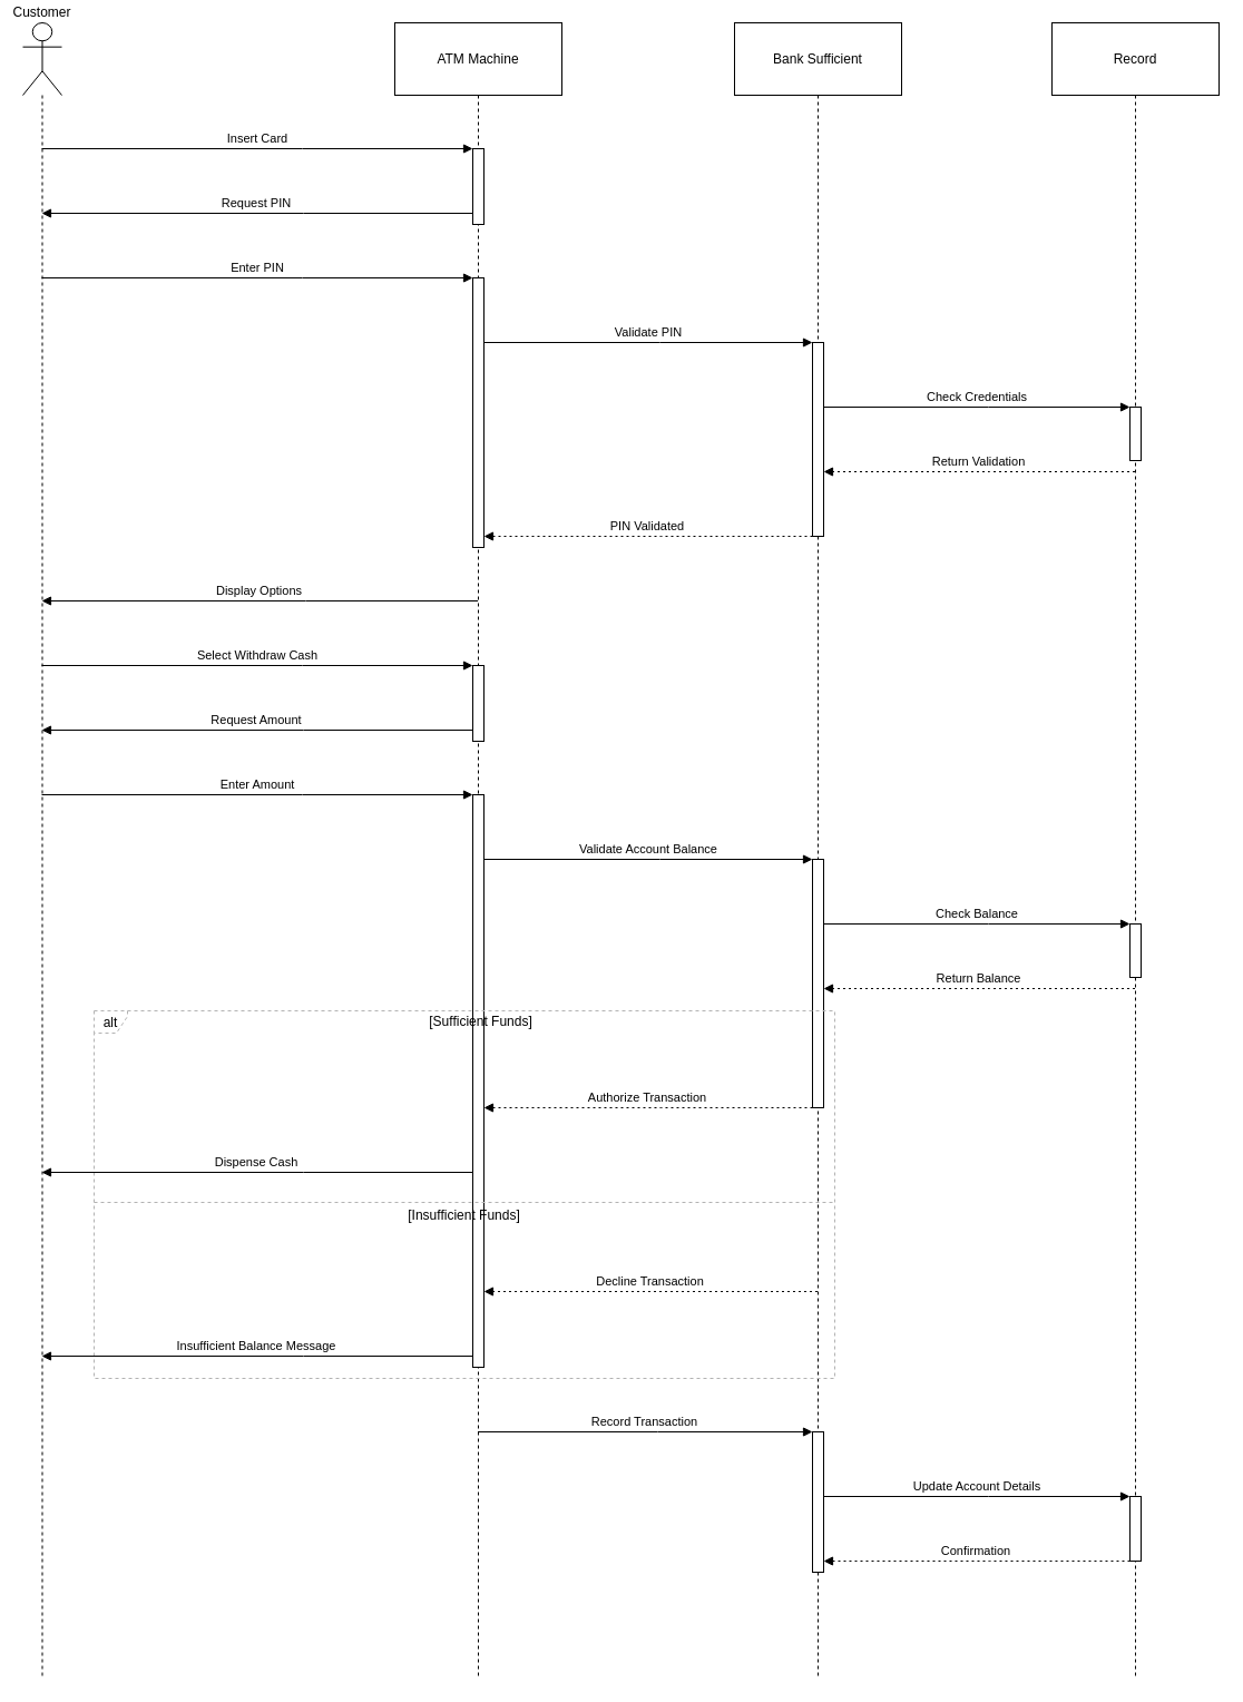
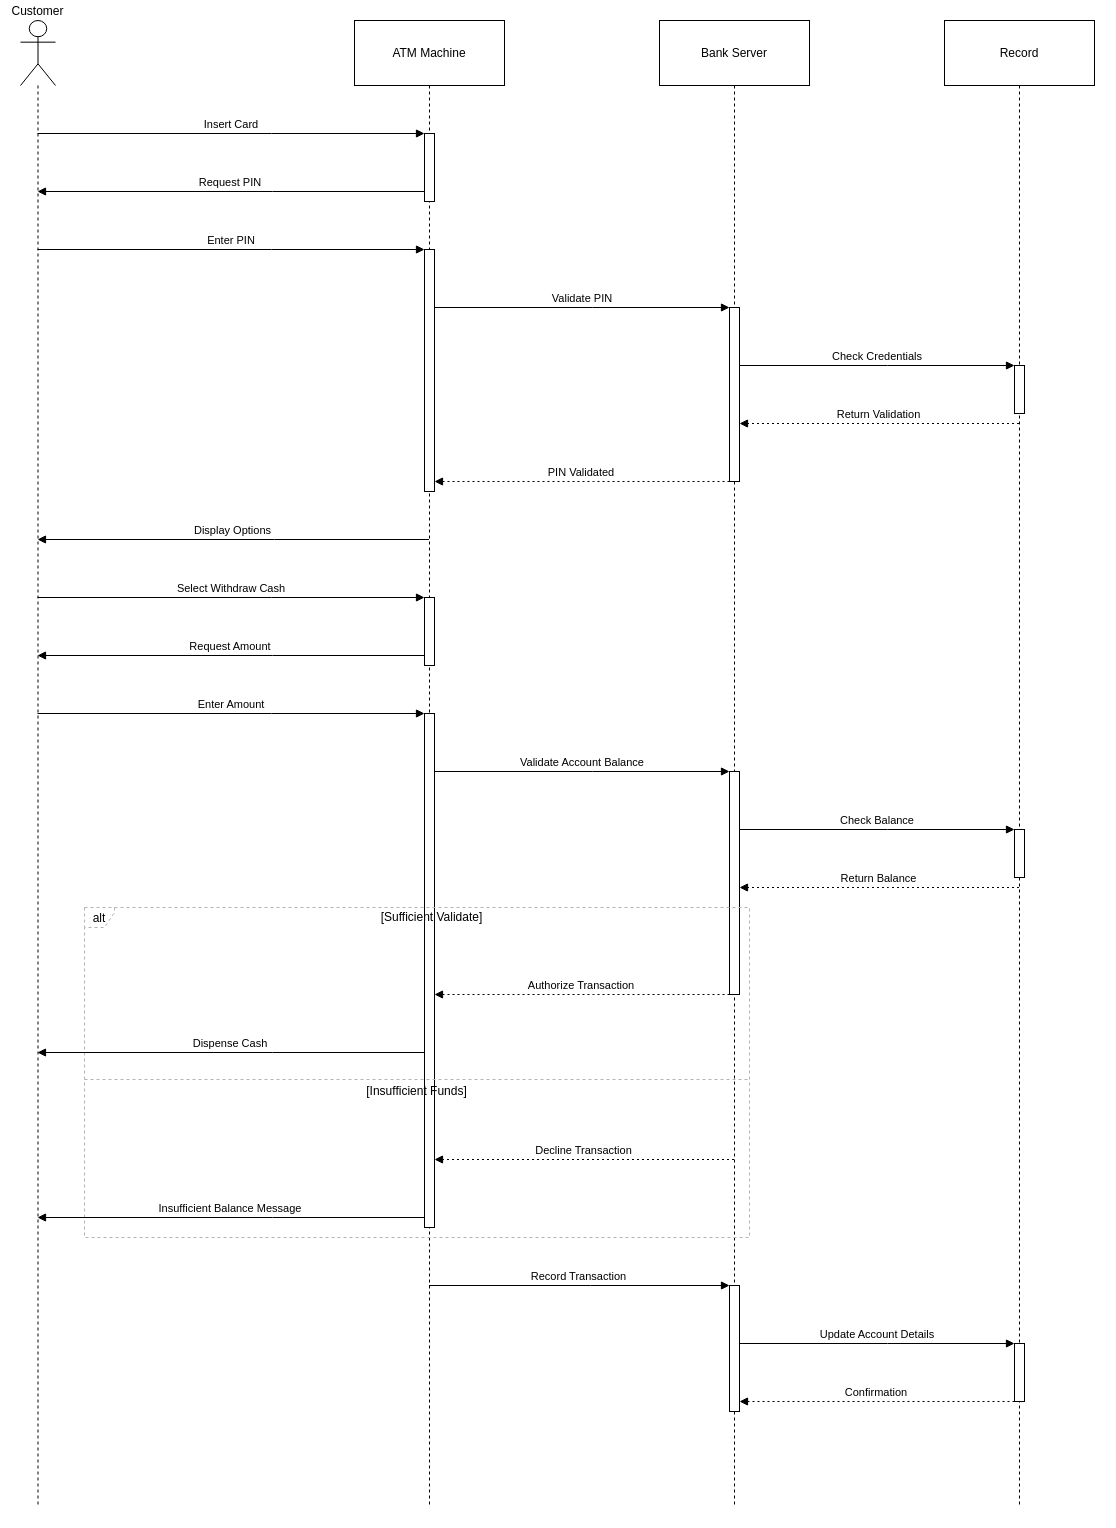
  <mxCell id="0" />
  <mxCell id="1" parent="0" />
  <mxCell id="2" value="Customer" style="shape=umlLifeline;perimeter=lifelinePerimeter;whiteSpace=wrap;container=1;dropTarget=0;collapsible=0;recursiveResize=0;outlineConnect=0;portConstraint=eastwest;newEdgeStyle={&quot;edgeStyle&quot;:&quot;elbowEdgeStyle&quot;,&quot;elbow&quot;:&quot;vertical&quot;,&quot;curved&quot;:0,&quot;rounded&quot;:0};participant=umlActor;verticalAlign=bottom;labelPosition=center;verticalLabelPosition=top;align=center;size=65;" vertex="1" parent="1"><mxGeometry x="20" y="20" width="35" height="1486" as="geometry" /></mxCell>
  <mxCell id="3" value="ATM Machine" style="shape=umlLifeline;perimeter=lifelinePerimeter;whiteSpace=wrap;container=1;dropTarget=0;collapsible=0;recursiveResize=0;outlineConnect=0;portConstraint=eastwest;newEdgeStyle={&quot;edgeStyle&quot;:&quot;elbowEdgeStyle&quot;,&quot;elbow&quot;:&quot;vertical&quot;,&quot;curved&quot;:0,&quot;rounded&quot;:0};size=65;" vertex="1" parent="1"><mxGeometry x="354" y="20" width="150" height="1486" as="geometry" /></mxCell>
  <mxCell id="4" value="" style="points=[];perimeter=orthogonalPerimeter;outlineConnect=0;targetShapes=umlLifeline;portConstraint=eastwest;newEdgeStyle={&quot;edgeStyle&quot;:&quot;elbowEdgeStyle&quot;,&quot;elbow&quot;:&quot;vertical&quot;,&quot;curved&quot;:0,&quot;rounded&quot;:0}" vertex="1" parent="3"><mxGeometry x="70" y="113" width="10" height="68" as="geometry" /></mxCell>
  <mxCell id="5" value="" style="points=[];perimeter=orthogonalPerimeter;outlineConnect=0;targetShapes=umlLifeline;portConstraint=eastwest;newEdgeStyle={&quot;edgeStyle&quot;:&quot;elbowEdgeStyle&quot;,&quot;elbow&quot;:&quot;vertical&quot;,&quot;curved&quot;:0,&quot;rounded&quot;:0}" vertex="1" parent="3"><mxGeometry x="70" y="229" width="10" height="242" as="geometry" /></mxCell>
  <mxCell id="6" value="" style="points=[];perimeter=orthogonalPerimeter;outlineConnect=0;targetShapes=umlLifeline;portConstraint=eastwest;newEdgeStyle={&quot;edgeStyle&quot;:&quot;elbowEdgeStyle&quot;,&quot;elbow&quot;:&quot;vertical&quot;,&quot;curved&quot;:0,&quot;rounded&quot;:0}" vertex="1" parent="3"><mxGeometry x="70" y="519" width="10" as="geometry" /></mxCell>
  <mxCell id="7" value="" style="points=[];perimeter=orthogonalPerimeter;outlineConnect=0;targetShapes=umlLifeline;portConstraint=eastwest;newEdgeStyle={&quot;edgeStyle&quot;:&quot;elbowEdgeStyle&quot;,&quot;elbow&quot;:&quot;vertical&quot;,&quot;curved&quot;:0,&quot;rounded&quot;:0}" vertex="1" parent="3"><mxGeometry x="70" y="577" width="10" height="68" as="geometry" /></mxCell>
  <mxCell id="8" value="" style="points=[];perimeter=orthogonalPerimeter;outlineConnect=0;targetShapes=umlLifeline;portConstraint=eastwest;newEdgeStyle={&quot;edgeStyle&quot;:&quot;elbowEdgeStyle&quot;,&quot;elbow&quot;:&quot;vertical&quot;,&quot;curved&quot;:0,&quot;rounded&quot;:0}" vertex="1" parent="3"><mxGeometry x="70" y="693" width="10" height="514" as="geometry" /></mxCell>
  <mxCell id="9" value="" style="points=[];perimeter=orthogonalPerimeter;outlineConnect=0;targetShapes=umlLifeline;portConstraint=eastwest;newEdgeStyle={&quot;edgeStyle&quot;:&quot;elbowEdgeStyle&quot;,&quot;elbow&quot;:&quot;vertical&quot;,&quot;curved&quot;:0,&quot;rounded&quot;:0}" vertex="1" parent="3"><mxGeometry x="75" y="1032" width="10" as="geometry" /></mxCell>
- <mxCell id="10" value="Bank Sufficient" style="shape=umlLifeline;perimeter=lifelinePerimeter;whiteSpace=wrap;container=1;dropTarget=0;collapsible=0;recursiveResize=0;outlineConnect=0;portConstraint=eastwest;newEdgeStyle={&quot;edgeStyle&quot;:&quot;elbowEdgeStyle&quot;,&quot;elbow&quot;:&quot;vertical&quot;,&quot;curved&quot;:0,&quot;rounded&quot;:0};size=65;" vertex="1" parent="1"><mxGeometry x="659" y="20" width="150" height="1486" as="geometry" /></mxCell>
+ <mxCell id="10" value="Bank Server" style="shape=umlLifeline;perimeter=lifelinePerimeter;whiteSpace=wrap;container=1;dropTarget=0;collapsible=0;recursiveResize=0;outlineConnect=0;portConstraint=eastwest;newEdgeStyle={&quot;edgeStyle&quot;:&quot;elbowEdgeStyle&quot;,&quot;elbow&quot;:&quot;vertical&quot;,&quot;curved&quot;:0,&quot;rounded&quot;:0};size=65;" vertex="1" parent="1"><mxGeometry x="659" y="20" width="150" height="1486" as="geometry" /></mxCell>
  <mxCell id="11" value="" style="points=[];perimeter=orthogonalPerimeter;outlineConnect=0;targetShapes=umlLifeline;portConstraint=eastwest;newEdgeStyle={&quot;edgeStyle&quot;:&quot;elbowEdgeStyle&quot;,&quot;elbow&quot;:&quot;vertical&quot;,&quot;curved&quot;:0,&quot;rounded&quot;:0}" vertex="1" parent="10"><mxGeometry x="70" y="287" width="10" height="174" as="geometry" /></mxCell>
  <mxCell id="12" value="" style="points=[];perimeter=orthogonalPerimeter;outlineConnect=0;targetShapes=umlLifeline;portConstraint=eastwest;newEdgeStyle={&quot;edgeStyle&quot;:&quot;elbowEdgeStyle&quot;,&quot;elbow&quot;:&quot;vertical&quot;,&quot;curved&quot;:0,&quot;rounded&quot;:0}" vertex="1" parent="10"><mxGeometry x="70" y="751" width="10" height="223" as="geometry" /></mxCell>
  <mxCell id="13" value="" style="points=[];perimeter=orthogonalPerimeter;outlineConnect=0;targetShapes=umlLifeline;portConstraint=eastwest;newEdgeStyle={&quot;edgeStyle&quot;:&quot;elbowEdgeStyle&quot;,&quot;elbow&quot;:&quot;vertical&quot;,&quot;curved&quot;:0,&quot;rounded&quot;:0}" vertex="1" parent="10"><mxGeometry x="70" y="1265" width="10" height="126" as="geometry" /></mxCell>
  <mxCell id="14" value="Record" style="shape=umlLifeline;perimeter=lifelinePerimeter;whiteSpace=wrap;container=1;dropTarget=0;collapsible=0;recursiveResize=0;outlineConnect=0;portConstraint=eastwest;newEdgeStyle={&quot;edgeStyle&quot;:&quot;elbowEdgeStyle&quot;,&quot;elbow&quot;:&quot;vertical&quot;,&quot;curved&quot;:0,&quot;rounded&quot;:0};size=65;" vertex="1" parent="1"><mxGeometry x="944" y="20" width="150" height="1486" as="geometry" /></mxCell>
  <mxCell id="15" value="" style="points=[];perimeter=orthogonalPerimeter;outlineConnect=0;targetShapes=umlLifeline;portConstraint=eastwest;newEdgeStyle={&quot;edgeStyle&quot;:&quot;elbowEdgeStyle&quot;,&quot;elbow&quot;:&quot;vertical&quot;,&quot;curved&quot;:0,&quot;rounded&quot;:0}" vertex="1" parent="14"><mxGeometry x="70" y="345" width="10" height="48" as="geometry" /></mxCell>
  <mxCell id="16" value="" style="points=[];perimeter=orthogonalPerimeter;outlineConnect=0;targetShapes=umlLifeline;portConstraint=eastwest;newEdgeStyle={&quot;edgeStyle&quot;:&quot;elbowEdgeStyle&quot;,&quot;elbow&quot;:&quot;vertical&quot;,&quot;curved&quot;:0,&quot;rounded&quot;:0}" vertex="1" parent="14"><mxGeometry x="70" y="809" width="10" height="48" as="geometry" /></mxCell>
  <mxCell id="17" value="" style="points=[];perimeter=orthogonalPerimeter;outlineConnect=0;targetShapes=umlLifeline;portConstraint=eastwest;newEdgeStyle={&quot;edgeStyle&quot;:&quot;elbowEdgeStyle&quot;,&quot;elbow&quot;:&quot;vertical&quot;,&quot;curved&quot;:0,&quot;rounded&quot;:0}" vertex="1" parent="14"><mxGeometry x="70" y="1323" width="10" height="58" as="geometry" /></mxCell>
  <mxCell id="18" value="alt" style="shape=umlFrame;dashed=1;pointerEvents=0;dropTarget=0;strokeColor=#B3B3B3;height=20;width=30" vertex="1" parent="1"><mxGeometry x="84" y="907" width="665" height="330" as="geometry" /></mxCell>
- <mxCell id="19" value="[Sufficient Funds]" style="text;strokeColor=none;fillColor=none;align=center;verticalAlign=middle;whiteSpace=wrap;" vertex="1" parent="18"><mxGeometry x="30" width="635" height="20" as="geometry" /></mxCell>
+ <mxCell id="19" value="[Sufficient Validate]" style="text;strokeColor=none;fillColor=none;align=center;verticalAlign=middle;whiteSpace=wrap;" vertex="1" parent="18"><mxGeometry x="30" width="635" height="20" as="geometry" /></mxCell>
  <mxCell id="20" value="[Insufficient Funds]" style="shape=line;dashed=1;whiteSpace=wrap;verticalAlign=top;labelPosition=center;verticalLabelPosition=middle;align=center;strokeColor=#B3B3B3;" vertex="1" parent="18"><mxGeometry y="170" width="665" height="4" as="geometry" /></mxCell>
  <mxCell id="21" value="Insert Card" style="verticalAlign=bottom;edgeStyle=elbowEdgeStyle;elbow=vertical;curved=0;rounded=0;endArrow=block;" edge="1" parent="1" source="2" target="4"><mxGeometry relative="1" as="geometry"><Array as="points"><mxPoint x="271" y="133" /></Array></mxGeometry></mxCell>
  <mxCell id="22" value="Request PIN" style="verticalAlign=bottom;edgeStyle=elbowEdgeStyle;elbow=vertical;curved=0;rounded=0;endArrow=block;" edge="1" parent="1" source="4" target="2"><mxGeometry relative="1" as="geometry"><Array as="points"><mxPoint x="272" y="191" /></Array></mxGeometry></mxCell>
  <mxCell id="23" value="Enter PIN" style="verticalAlign=bottom;edgeStyle=elbowEdgeStyle;elbow=vertical;curved=0;rounded=0;endArrow=block;" edge="1" parent="1" source="2" target="5"><mxGeometry relative="1" as="geometry"><Array as="points"><mxPoint x="271" y="249" /></Array></mxGeometry></mxCell>
  <mxCell id="24" value="Validate PIN" style="verticalAlign=bottom;edgeStyle=elbowEdgeStyle;elbow=vertical;curved=0;rounded=0;endArrow=block;" edge="1" parent="1" source="5" target="11"><mxGeometry relative="1" as="geometry"><Array as="points"><mxPoint x="592" y="307" /></Array></mxGeometry></mxCell>
  <mxCell id="25" value="Check Credentials" style="verticalAlign=bottom;edgeStyle=elbowEdgeStyle;elbow=vertical;curved=0;rounded=0;endArrow=block;" edge="1" parent="1" source="11" target="15"><mxGeometry relative="1" as="geometry"><Array as="points"><mxPoint x="887" y="365" /></Array></mxGeometry></mxCell>
  <mxCell id="26" value="Return Validation" style="verticalAlign=bottom;edgeStyle=elbowEdgeStyle;elbow=vertical;curved=0;rounded=0;dashed=1;dashPattern=2 3;endArrow=block;" edge="1" parent="1" source="14" target="11"><mxGeometry relative="1" as="geometry"><Array as="points"><mxPoint x="888" y="423" /></Array></mxGeometry></mxCell>
  <mxCell id="27" value="PIN Validated" style="verticalAlign=bottom;edgeStyle=elbowEdgeStyle;elbow=vertical;curved=0;rounded=0;dashed=1;dashPattern=2 3;endArrow=block;" edge="1" parent="1" source="11" target="5"><mxGeometry relative="1" as="geometry"><Array as="points"><mxPoint x="593" y="481" /></Array></mxGeometry></mxCell>
  <mxCell id="28" value="Display Options" style="verticalAlign=bottom;edgeStyle=elbowEdgeStyle;elbow=vertical;curved=0;rounded=0;endArrow=block;" edge="1" parent="1" source="3" target="2"><mxGeometry relative="1" as="geometry"><Array as="points"><mxPoint x="274" y="539" /></Array></mxGeometry></mxCell>
  <mxCell id="29" value="Select Withdraw Cash" style="verticalAlign=bottom;edgeStyle=elbowEdgeStyle;elbow=vertical;curved=0;rounded=0;endArrow=block;" edge="1" parent="1" source="2" target="7"><mxGeometry relative="1" as="geometry"><Array as="points"><mxPoint x="271" y="597" /></Array></mxGeometry></mxCell>
  <mxCell id="30" value="Request Amount" style="verticalAlign=bottom;edgeStyle=elbowEdgeStyle;elbow=vertical;curved=0;rounded=0;endArrow=block;" edge="1" parent="1" source="7" target="2"><mxGeometry relative="1" as="geometry"><Array as="points"><mxPoint x="272" y="655" /></Array></mxGeometry></mxCell>
  <mxCell id="31" value="Enter Amount" style="verticalAlign=bottom;edgeStyle=elbowEdgeStyle;elbow=vertical;curved=0;rounded=0;endArrow=block;" edge="1" parent="1" source="2" target="8"><mxGeometry relative="1" as="geometry"><Array as="points"><mxPoint x="271" y="713" /></Array></mxGeometry></mxCell>
  <mxCell id="32" value="Validate Account Balance" style="verticalAlign=bottom;edgeStyle=elbowEdgeStyle;elbow=vertical;curved=0;rounded=0;endArrow=block;" edge="1" parent="1" source="8" target="12"><mxGeometry relative="1" as="geometry"><Array as="points"><mxPoint x="592" y="771" /></Array></mxGeometry></mxCell>
  <mxCell id="33" value="Check Balance" style="verticalAlign=bottom;edgeStyle=elbowEdgeStyle;elbow=vertical;curved=0;rounded=0;endArrow=block;" edge="1" parent="1" source="12" target="16"><mxGeometry relative="1" as="geometry"><Array as="points"><mxPoint x="887" y="829" /></Array></mxGeometry></mxCell>
  <mxCell id="34" value="Return Balance" style="verticalAlign=bottom;edgeStyle=elbowEdgeStyle;elbow=vertical;curved=0;rounded=0;dashed=1;dashPattern=2 3;endArrow=block;" edge="1" parent="1" source="14" target="12"><mxGeometry relative="1" as="geometry"><Array as="points"><mxPoint x="888" y="887" /></Array></mxGeometry></mxCell>
  <mxCell id="35" value="Authorize Transaction" style="verticalAlign=bottom;edgeStyle=elbowEdgeStyle;elbow=vertical;curved=0;rounded=0;dashed=1;dashPattern=2 3;endArrow=block;" edge="1" parent="1" source="12" target="8"><mxGeometry relative="1" as="geometry"><Array as="points"><mxPoint x="593" y="994" /></Array></mxGeometry></mxCell>
  <mxCell id="36" value="Dispense Cash" style="verticalAlign=bottom;edgeStyle=elbowEdgeStyle;elbow=vertical;curved=0;rounded=0;endArrow=block;" edge="1" parent="1" source="8" target="2"><mxGeometry relative="1" as="geometry"><Array as="points"><mxPoint x="272" y="1052" /></Array></mxGeometry></mxCell>
  <mxCell id="37" value="Decline Transaction" style="verticalAlign=bottom;edgeStyle=elbowEdgeStyle;elbow=vertical;curved=0;rounded=0;dashed=1;dashPattern=2 3;endArrow=block;" edge="1" parent="1" source="10" target="8"><mxGeometry relative="1" as="geometry"><Array as="points"><mxPoint x="595" y="1159" /></Array></mxGeometry></mxCell>
  <mxCell id="38" value="Insufficient Balance Message" style="verticalAlign=bottom;edgeStyle=elbowEdgeStyle;elbow=vertical;curved=0;rounded=0;endArrow=block;" edge="1" parent="1" source="8" target="2"><mxGeometry relative="1" as="geometry"><Array as="points"><mxPoint x="272" y="1217" /></Array></mxGeometry></mxCell>
  <mxCell id="39" value="Record Transaction" style="verticalAlign=bottom;edgeStyle=elbowEdgeStyle;elbow=vertical;curved=0;rounded=0;endArrow=block;" edge="1" parent="1" source="3" target="13"><mxGeometry relative="1" as="geometry"><Array as="points"><mxPoint x="590" y="1285" /></Array></mxGeometry></mxCell>
  <mxCell id="40" value="Update Account Details" style="verticalAlign=bottom;edgeStyle=elbowEdgeStyle;elbow=vertical;curved=0;rounded=0;endArrow=block;" edge="1" parent="1" source="13" target="17"><mxGeometry relative="1" as="geometry"><Array as="points"><mxPoint x="887" y="1343" /></Array></mxGeometry></mxCell>
  <mxCell id="41" value="Confirmation" style="verticalAlign=bottom;edgeStyle=elbowEdgeStyle;elbow=vertical;curved=0;rounded=0;dashed=1;dashPattern=2 3;endArrow=block;" edge="1" parent="1" source="17" target="13"><mxGeometry relative="1" as="geometry"><Array as="points"><mxPoint x="888" y="1401" /></Array></mxGeometry></mxCell>
